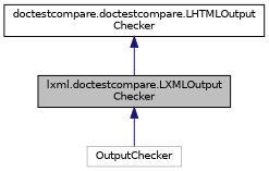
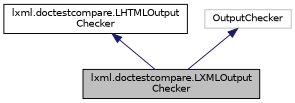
  digraph {
    node [color=black fillcolor=white fontname=Helvetica fontsize=10 shape=record style=filled]
    edge [color=midnightblue dir=back fontname=Helvetica fontsize=10 labelfontname=Helvetica labelfontsize=10 style=solid]
    n1 [fillcolor=grey75 fontcolor=black height=0.2 label="lxml.doctestcompare.LXMLOutput\lChecker" width=0.4]
-   n2 [height=0.2 label="doctestcompare.doctestcompare.LHTMLOutput\lChecker" width=0.4]
+   n2 [height=0.2 label="lxml.doctestcompare.LHTMLOutput\lChecker" width=0.4]
    n3 [color=grey75 height=0.2 label=OutputChecker width=0.4]
    n2 -> n1
-   n1 -> n3
+   n3 -> n1
  }
